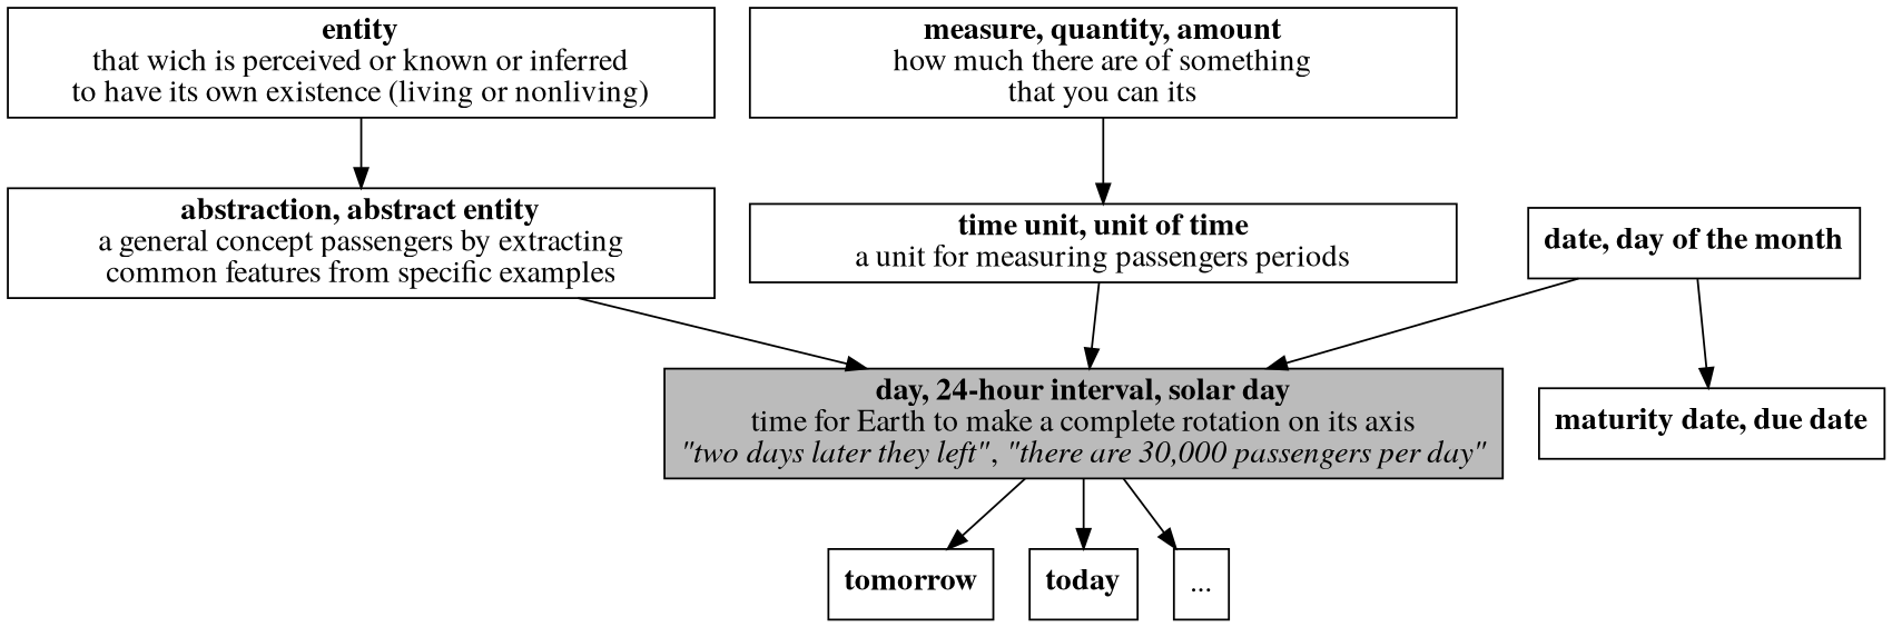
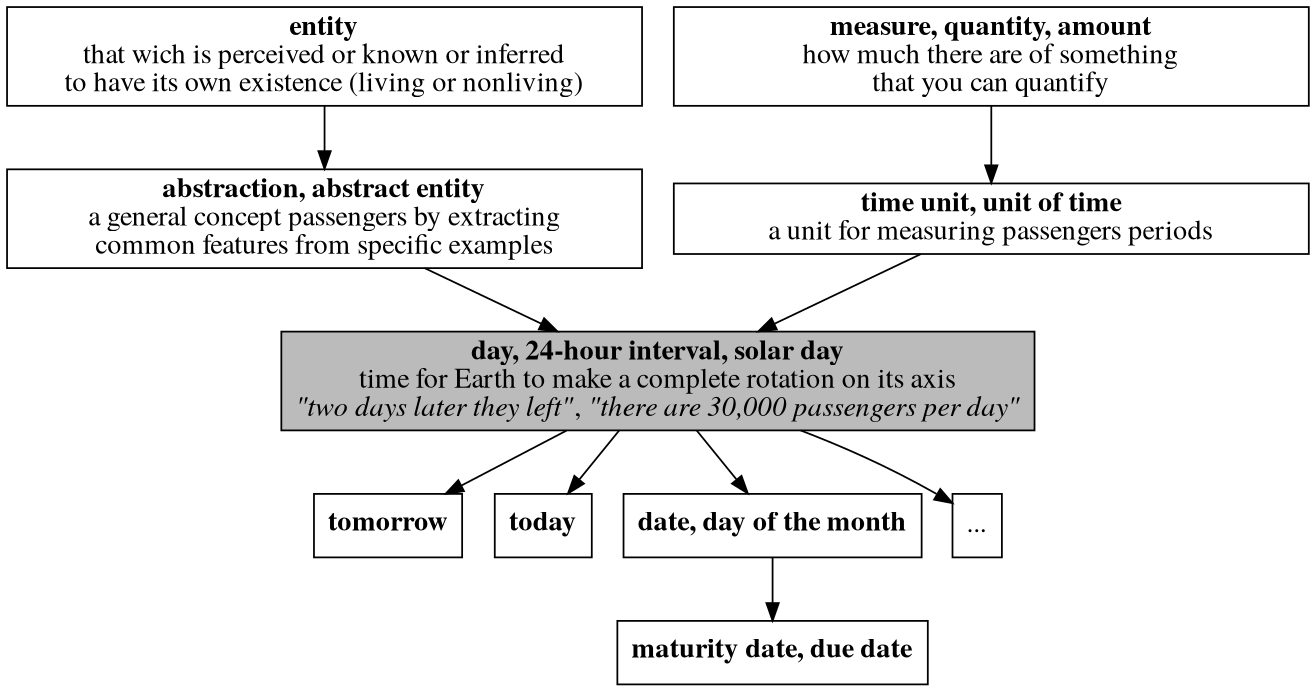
  digraph {
    node [fontname="Nimbus Roman No9 L" fontsize=16 shape=box]
    n1 [label=<<b>entity</b><br/>that wich is perceived or known or inferred<br/>to have its own existence (living or nonliving)> width=5]
    n2 [label=<<b>abstraction, abstract entity</b><br/>a general concept passengers by extracting<br/>common features from specific examples> width=5]
    n3 [fillcolor="#bbbbbb" label=<<b>day, 24-hour interval, solar day</b><br/>time for Earth to make a complete rotation on its axis<br/><i>"two days later they left"</i>, <i>"there are 30,000 passengers per day"</i>> style=filled width=5]
-   n4 [label=<<b>measure, quantity, amount</b><br/>how much there are of something<br/>that you can its> width=5]
+   n4 [label=<<b>measure, quantity, amount</b><br/>how much there are of something<br/>that you can quantify> width=5]
    n5 [label=<<b>time unit, unit of time</b><br/>a unit for measuring passengers periods> width=5]
    n6 [label=<<b>tomorrow</b>> width=0]
    n7 [label=<<b>today</b>> width=0]
    n8 [label=<<b>date, day of the month</b>> width=0]
    n9 [label="..." width=0]
    n10 [label=<<b>maturity date, due date</b>> width=0]
    n1 -> n2
    n2 -> n3
    n3 -> n6
    n3 -> n7
-   n8 -> n3
+   n3 -> n8
    n3 -> n9
    n4 -> n5
    n5 -> n3
    n8 -> n10
  }
